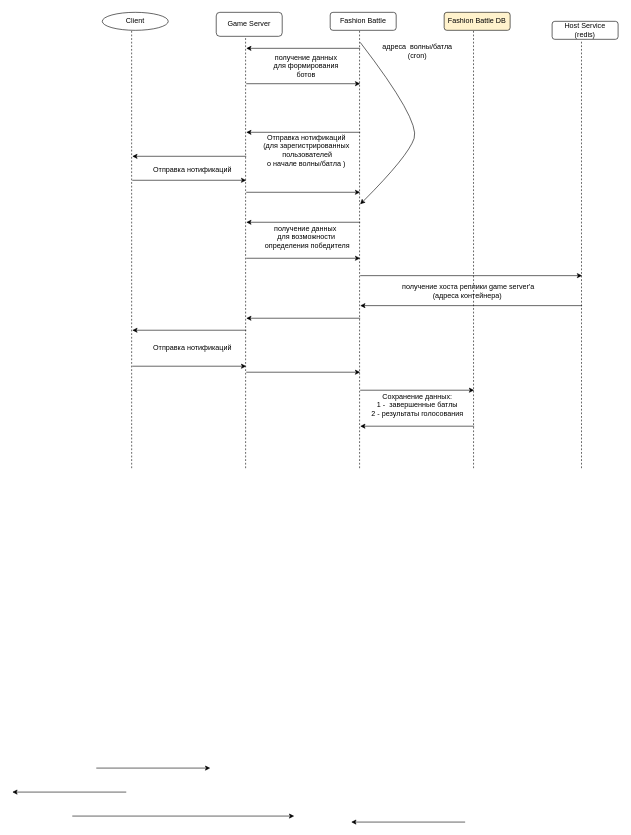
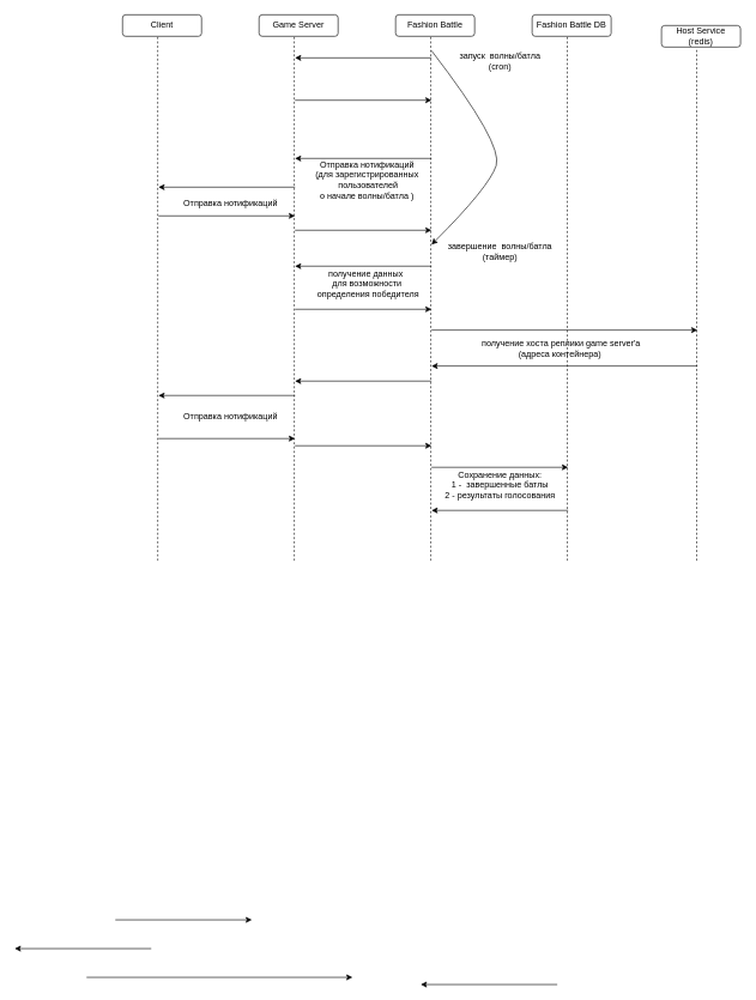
  <mxCell id="0" />
  <mxCell id="1" parent="0" />
- <mxCell id="2" value="Game Server" style="rounded=1;whiteSpace=wrap;html=1;" vertex="1" parent="1"><mxGeometry x="360" y="20" width="110" height="40" as="geometry" /></mxCell>
+ <mxCell id="2" value="Game Server" style="rounded=1;whiteSpace=wrap;html=1;" vertex="1" parent="1"><mxGeometry x="360" y="20" width="110" height="30" as="geometry" /></mxCell>
  <mxCell id="3" value="" style="endArrow=none;dashed=1;html=1;rounded=0;entryX=0.445;entryY=1.033;entryDx=0;entryDy=0;entryPerimeter=0;" edge="1" parent="1" target="2"><mxGeometry width="50" height="50" relative="1" as="geometry"><mxPoint x="409" y="780" as="sourcePoint" /><mxPoint x="680" y="310" as="targetPoint" /></mxGeometry></mxCell>
  <mxCell id="4" value="" style="endArrow=classic;html=1;rounded=0;" edge="1" parent="1"><mxGeometry width="50" height="50" relative="1" as="geometry"><mxPoint x="160" y="1280" as="sourcePoint" /><mxPoint x="350" y="1280" as="targetPoint" /></mxGeometry></mxCell>
- <mxCell id="5" value="Client" style="ellipse;whiteSpace=wrap;html=1;" vertex="1" parent="1"><mxGeometry x="170" y="20" width="110" height="30" as="geometry" /></mxCell>
+ <mxCell id="5" value="Client" style="rounded=1;whiteSpace=wrap;html=1;" vertex="1" parent="1"><mxGeometry x="170" y="20" width="110" height="30" as="geometry" /></mxCell>
  <mxCell id="6" value="" style="endArrow=none;dashed=1;html=1;rounded=0;entryX=0.445;entryY=1.033;entryDx=0;entryDy=0;entryPerimeter=0;" edge="1" parent="1" target="5"><mxGeometry width="50" height="50" relative="1" as="geometry"><mxPoint x="219" y="780" as="sourcePoint" /><mxPoint x="310" y="310" as="targetPoint" /></mxGeometry></mxCell>
  <mxCell id="7" value="Fashion Battle" style="rounded=1;whiteSpace=wrap;html=1;" vertex="1" parent="1"><mxGeometry x="550" y="20" width="110" height="30" as="geometry" /></mxCell>
  <mxCell id="8" value="" style="endArrow=none;dashed=1;html=1;rounded=0;entryX=0.445;entryY=1.033;entryDx=0;entryDy=0;entryPerimeter=0;" edge="1" parent="1" target="7"><mxGeometry width="50" height="50" relative="1" as="geometry"><mxPoint x="599" y="780" as="sourcePoint" /><mxPoint x="880" y="310" as="targetPoint" /></mxGeometry></mxCell>
  <mxCell id="9" value="" style="endArrow=classic;html=1;rounded=0;" edge="1" parent="1"><mxGeometry width="50" height="50" relative="1" as="geometry"><mxPoint x="120" y="1360" as="sourcePoint" /><mxPoint x="490" y="1360" as="targetPoint" /></mxGeometry></mxCell>
- <mxCell id="10" value="Fashion Battle DB" style="rounded=1;whiteSpace=wrap;html=1;fillColor=#fff2cc;" vertex="1" parent="1"><mxGeometry x="740" y="20" width="110" height="30" as="geometry" /></mxCell>
+ <mxCell id="10" value="Fashion Battle DB" style="rounded=1;whiteSpace=wrap;html=1;" vertex="1" parent="1"><mxGeometry x="740" y="20" width="110" height="30" as="geometry" /></mxCell>
  <mxCell id="11" value="" style="endArrow=none;dashed=1;html=1;rounded=0;entryX=0.445;entryY=1.033;entryDx=0;entryDy=0;entryPerimeter=0;" edge="1" parent="1" target="10"><mxGeometry width="50" height="50" relative="1" as="geometry"><mxPoint x="789" y="780" as="sourcePoint" /><mxPoint x="1070" y="310" as="targetPoint" /></mxGeometry></mxCell>
  <mxCell id="12" value="" style="endArrow=classic;html=1;rounded=0;" edge="1" parent="1"><mxGeometry width="50" height="50" relative="1" as="geometry"><mxPoint x="600" y="370" as="sourcePoint" /><mxPoint x="410" y="370" as="targetPoint" /></mxGeometry></mxCell>
- <mxCell id="13" value="получение данных для формирования ботов" style="whiteSpace=wrap;html=1;dashed=1;fillColor=none;gradientColor=none;strokeColor=none;" vertex="1" parent="1"><mxGeometry x="450" y="80" width="120" height="60" as="geometry" /></mxCell>
- <mxCell id="14" value="адреса &amp;nbsp;волны/батла&lt;br&gt;(cron)" style="text;html=1;align=center;verticalAlign=middle;resizable=0;points=[];autosize=1;strokeColor=none;fillColor=none;" vertex="1" parent="1"><mxGeometry x="630" y="70" width="130" height="30" as="geometry" /></mxCell>
+ <mxCell id="14" value="запуск &amp;nbsp;волны/батла&lt;br&gt;(cron)" style="text;html=1;align=center;verticalAlign=middle;resizable=0;points=[];autosize=1;strokeColor=none;fillColor=none;" vertex="1" parent="1"><mxGeometry x="630" y="70" width="130" height="30" as="geometry" /></mxCell>
  <mxCell id="15" value="" style="endArrow=classic;html=1;rounded=0;" edge="1" parent="1"><mxGeometry width="50" height="50" relative="1" as="geometry"><mxPoint x="410" y="430" as="sourcePoint" /><mxPoint x="600" y="430" as="targetPoint" /></mxGeometry></mxCell>
  <mxCell id="16" value="получение данных&amp;nbsp;&lt;br&gt;для возможности&lt;br&gt;&amp;nbsp;определения победителя" style="text;html=1;align=center;verticalAlign=middle;resizable=0;points=[];autosize=1;strokeColor=none;fillColor=none;" vertex="1" parent="1"><mxGeometry x="430" y="370" width="160" height="50" as="geometry" /></mxCell>
  <mxCell id="17" value="" style="endArrow=classic;html=1;rounded=0;" edge="1" parent="1"><mxGeometry width="50" height="50" relative="1" as="geometry"><mxPoint x="600" y="650" as="sourcePoint" /><mxPoint x="790" y="650" as="targetPoint" /></mxGeometry></mxCell>
  <mxCell id="18" value="Host Service&lt;br&gt;(redis)" style="rounded=1;whiteSpace=wrap;html=1;" vertex="1" parent="1"><mxGeometry x="920" y="35" width="110" height="30" as="geometry" /></mxCell>
  <mxCell id="19" value="" style="endArrow=none;dashed=1;html=1;rounded=0;entryX=0.445;entryY=1.033;entryDx=0;entryDy=0;entryPerimeter=0;" edge="1" parent="1" target="18"><mxGeometry width="50" height="50" relative="1" as="geometry"><mxPoint x="969" y="780" as="sourcePoint" /><mxPoint x="1250" y="310" as="targetPoint" /></mxGeometry></mxCell>
  <mxCell id="20" value="" style="endArrow=classic;html=1;rounded=0;" edge="1" parent="1"><mxGeometry width="50" height="50" relative="1" as="geometry"><mxPoint x="600" y="459" as="sourcePoint" /><mxPoint x="970" y="459" as="targetPoint" /><Array as="points"><mxPoint x="790" y="459" /></Array></mxGeometry></mxCell>
  <mxCell id="21" value="" style="endArrow=classic;html=1;rounded=0;" edge="1" parent="1"><mxGeometry width="50" height="50" relative="1" as="geometry"><mxPoint x="790" y="710" as="sourcePoint" /><mxPoint x="600" y="710" as="targetPoint" /></mxGeometry></mxCell>
  <mxCell id="22" value="Сохранение данных:&lt;br&gt;1 - &amp;nbsp;завершенные батлы&lt;br&gt;2 - результаты голосования" style="text;html=1;align=center;verticalAlign=middle;resizable=0;points=[];autosize=1;strokeColor=none;fillColor=none;" vertex="1" parent="1"><mxGeometry x="610" y="650" width="170" height="50" as="geometry" /></mxCell>
  <mxCell id="23" value="" style="endArrow=classic;html=1;rounded=0;" edge="1" parent="1"><mxGeometry width="50" height="50" relative="1" as="geometry"><mxPoint x="970" y="509" as="sourcePoint" /><mxPoint x="600" y="509" as="targetPoint" /></mxGeometry></mxCell>
  <mxCell id="24" value="получение хоста реплики game server'а &lt;br&gt;(адреса контейнера)&amp;nbsp;" style="text;html=1;align=center;verticalAlign=middle;resizable=0;points=[];autosize=1;strokeColor=none;fillColor=none;" vertex="1" parent="1"><mxGeometry x="660" y="469" width="240" height="30" as="geometry" /></mxCell>
  <mxCell id="25" value="" style="endArrow=classic;html=1;rounded=0;" edge="1" parent="1"><mxGeometry width="50" height="50" relative="1" as="geometry"><mxPoint x="775" y="1370" as="sourcePoint" /><mxPoint x="585" y="1370" as="targetPoint" /></mxGeometry></mxCell>
  <mxCell id="26" value="" style="endArrow=classic;html=1;rounded=0;" edge="1" parent="1"><mxGeometry width="50" height="50" relative="1" as="geometry"><mxPoint x="600" y="530" as="sourcePoint" /><mxPoint x="410" y="530" as="targetPoint" /></mxGeometry></mxCell>
  <mxCell id="27" value="" style="endArrow=classic;html=1;rounded=0;" edge="1" parent="1"><mxGeometry width="50" height="50" relative="1" as="geometry"><mxPoint x="410" y="139" as="sourcePoint" /><mxPoint x="600" y="139" as="targetPoint" /></mxGeometry></mxCell>
  <mxCell id="28" value="Отправка нотификаций&lt;br&gt;(для зарегистрированных&lt;br&gt;&amp;nbsp;пользователей &lt;br&gt;о начале&amp;nbsp;волны/батла )" style="text;html=1;align=center;verticalAlign=middle;resizable=0;points=[];autosize=1;strokeColor=none;fillColor=none;" vertex="1" parent="1"><mxGeometry x="430" y="220" width="160" height="60" as="geometry" /></mxCell>
  <mxCell id="29" value="" style="endArrow=classic;html=1;rounded=0;" edge="1" parent="1"><mxGeometry width="50" height="50" relative="1" as="geometry"><mxPoint x="210" y="1320" as="sourcePoint" /><mxPoint x="20" y="1320" as="targetPoint" /></mxGeometry></mxCell>
  <mxCell id="30" value="" style="endArrow=classic;html=1;rounded=0;" edge="1" parent="1"><mxGeometry width="50" height="50" relative="1" as="geometry"><mxPoint x="600" y="80" as="sourcePoint" /><mxPoint x="410" y="80" as="targetPoint" /></mxGeometry></mxCell>
  <mxCell id="31" value="" style="endArrow=classic;html=1;rounded=0;" edge="1" parent="1"><mxGeometry width="50" height="50" relative="1" as="geometry"><mxPoint x="600" y="220" as="sourcePoint" /><mxPoint x="410" y="220" as="targetPoint" /></mxGeometry></mxCell>
  <mxCell id="32" value="" style="endArrow=classic;html=1;rounded=0;" edge="1" parent="1"><mxGeometry width="50" height="50" relative="1" as="geometry"><mxPoint x="410" y="260" as="sourcePoint" /><mxPoint x="220" y="260" as="targetPoint" /></mxGeometry></mxCell>
  <mxCell id="33" value="" style="endArrow=classic;html=1;rounded=0;" edge="1" parent="1"><mxGeometry width="50" height="50" relative="1" as="geometry"><mxPoint x="220" y="300" as="sourcePoint" /><mxPoint x="410" y="300" as="targetPoint" /></mxGeometry></mxCell>
  <mxCell id="34" value="Отправка нотификаций&lt;br&gt;&amp;nbsp;" style="text;html=1;align=center;verticalAlign=middle;resizable=0;points=[];autosize=1;strokeColor=none;fillColor=none;" vertex="1" parent="1"><mxGeometry x="245" y="275" width="150" height="30" as="geometry" /></mxCell>
  <mxCell id="35" value="" style="endArrow=classic;html=1;rounded=0;" edge="1" parent="1"><mxGeometry width="50" height="50" relative="1" as="geometry"><mxPoint x="410" y="320" as="sourcePoint" /><mxPoint x="600" y="320" as="targetPoint" /></mxGeometry></mxCell>
  <mxCell id="36" value="" style="curved=1;endArrow=classic;html=1;rounded=0;" edge="1" parent="1"><mxGeometry width="50" height="50" relative="1" as="geometry"><mxPoint x="600" y="70" as="sourcePoint" /><mxPoint x="600" y="340" as="targetPoint" /><Array as="points"><mxPoint x="700" y="200" /><mxPoint x="680" y="260" /></Array></mxGeometry></mxCell>
+ <mxCell id="37" value="завершение &amp;nbsp;волны/батла&lt;br&gt;(таймер)" style="text;html=1;align=center;verticalAlign=middle;resizable=0;points=[];autosize=1;strokeColor=none;fillColor=none;" vertex="1" parent="1"><mxGeometry x="615" y="335" width="160" height="30" as="geometry" /></mxCell>
  <mxCell id="38" value="" style="endArrow=classic;html=1;rounded=0;" edge="1" parent="1"><mxGeometry width="50" height="50" relative="1" as="geometry"><mxPoint x="410" y="550" as="sourcePoint" /><mxPoint x="220" y="550" as="targetPoint" /></mxGeometry></mxCell>
  <mxCell id="39" value="" style="endArrow=classic;html=1;rounded=0;" edge="1" parent="1"><mxGeometry width="50" height="50" relative="1" as="geometry"><mxPoint x="220" y="610" as="sourcePoint" /><mxPoint x="410" y="610" as="targetPoint" /></mxGeometry></mxCell>
  <mxCell id="40" value="Отправка нотификаций" style="text;html=1;align=center;verticalAlign=middle;resizable=0;points=[];autosize=1;strokeColor=none;fillColor=none;" vertex="1" parent="1"><mxGeometry x="245" y="570" width="150" height="20" as="geometry" /></mxCell>
  <mxCell id="41" value="" style="endArrow=classic;html=1;rounded=0;" edge="1" parent="1"><mxGeometry width="50" height="50" relative="1" as="geometry"><mxPoint x="410" y="620" as="sourcePoint" /><mxPoint x="600" y="620" as="targetPoint" /></mxGeometry></mxCell>
